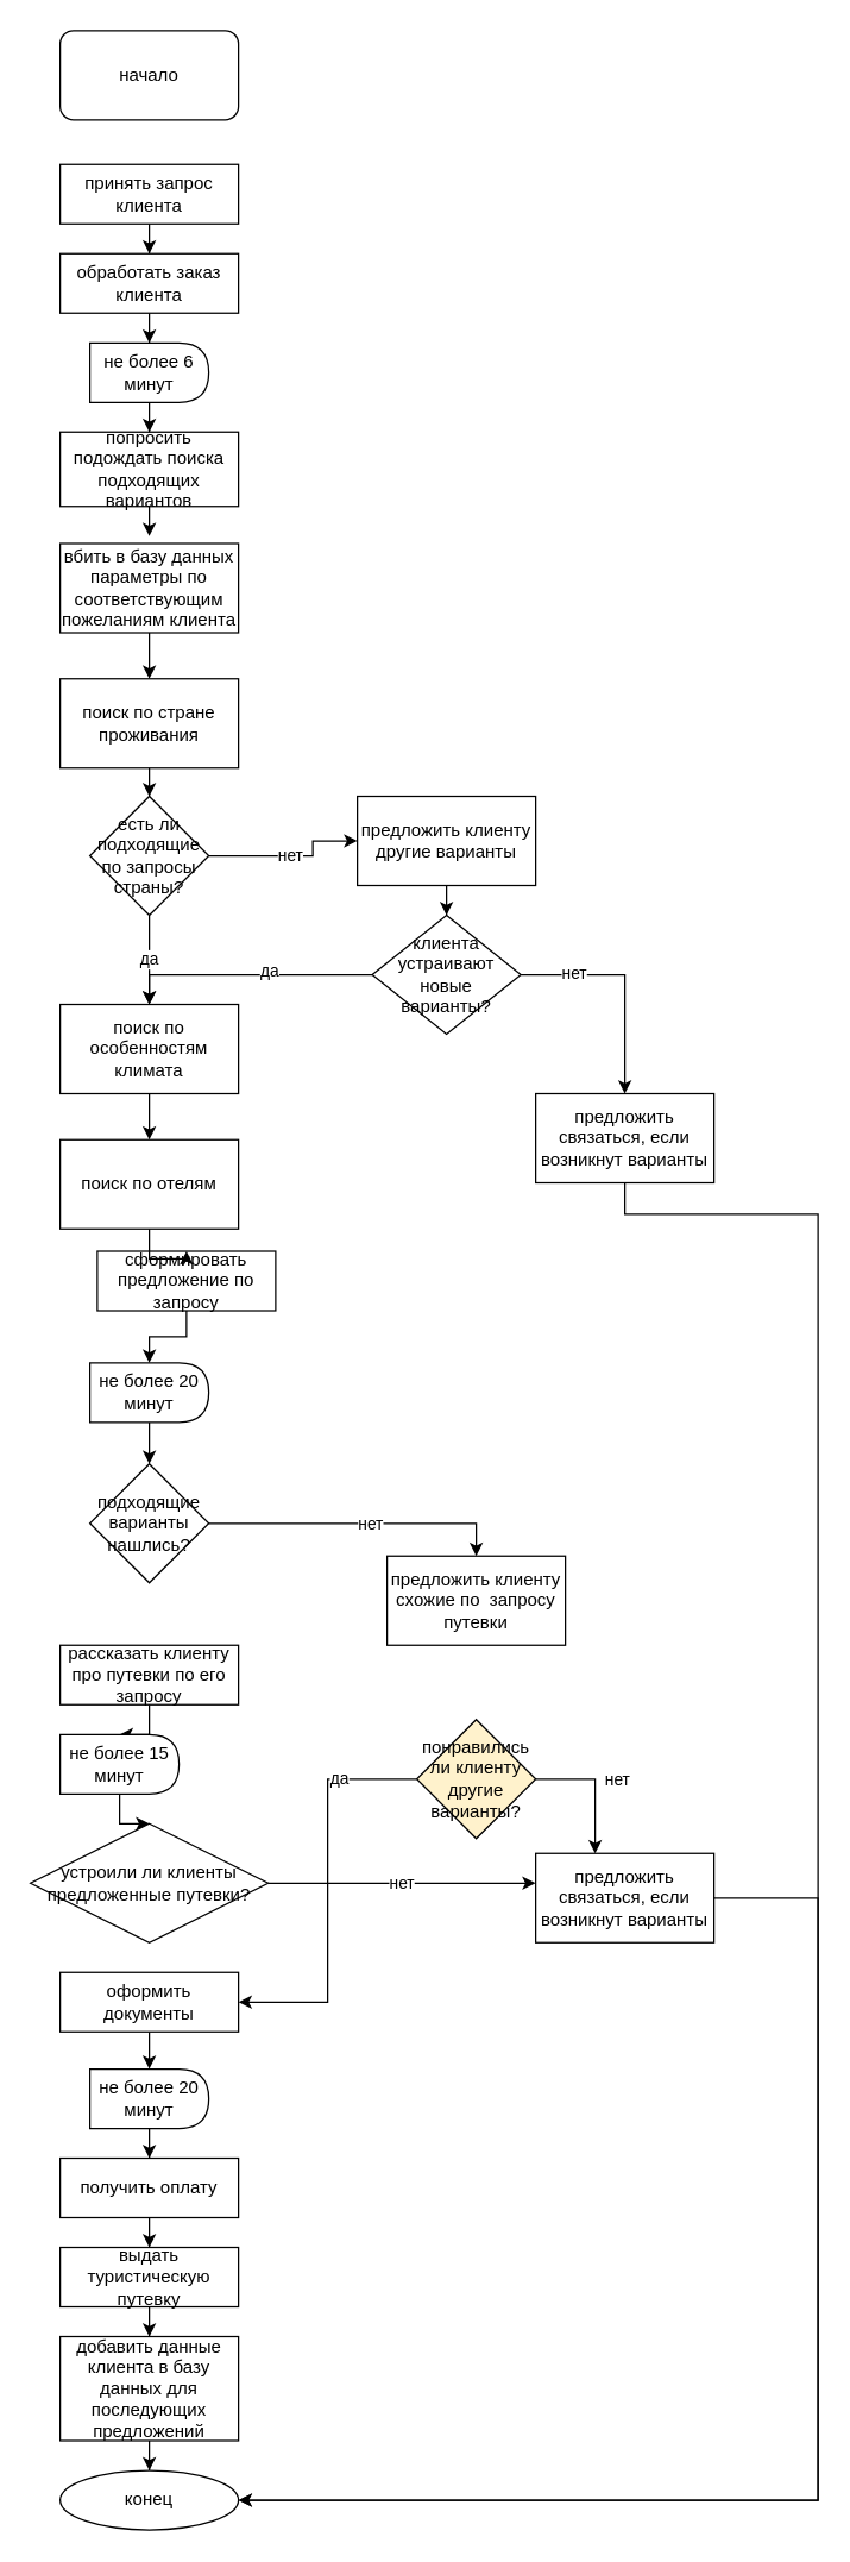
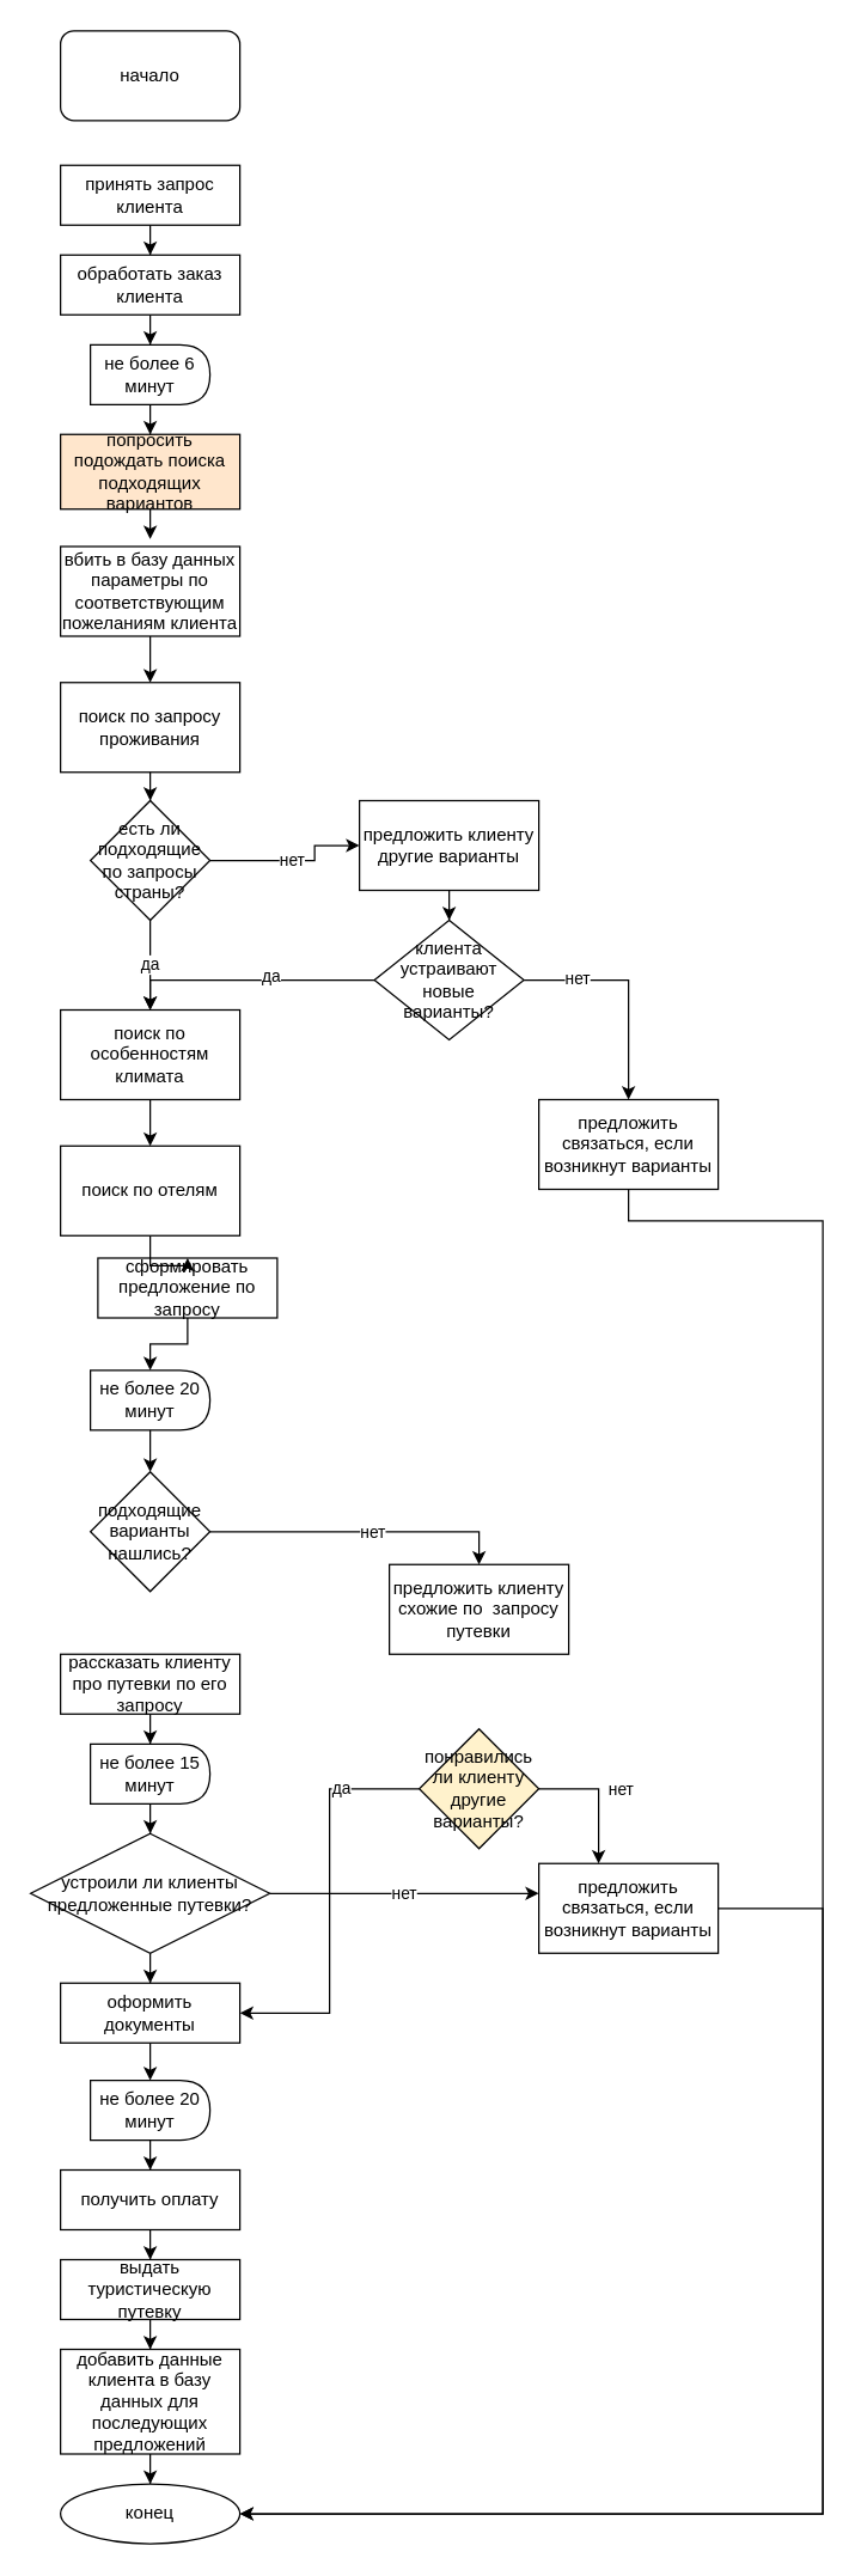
  <mxCell id="0" />
  <mxCell id="1" parent="0" />
  <mxCell id="2" value="начало" style="whiteSpace=wrap;html=1;rounded=1;" vertex="1" parent="1"><mxGeometry x="40" y="20" width="120" height="60" as="geometry" /></mxCell>
  <mxCell id="3" value="" style="edgeStyle=orthogonalEdgeStyle;rounded=0;orthogonalLoop=1;jettySize=auto;html=1;entryX=0.5;entryY=0;entryDx=0;entryDy=0;" edge="1" parent="1" source="4" target="6"><mxGeometry relative="1" as="geometry" /></mxCell>
  <mxCell id="4" value="принять запрос клиента" style="rounded=0;whiteSpace=wrap;html=1;" vertex="1" parent="1"><mxGeometry x="40" y="110" width="120" height="40" as="geometry" /></mxCell>
  <mxCell id="5" value="" style="edgeStyle=orthogonalEdgeStyle;rounded=0;orthogonalLoop=1;jettySize=auto;html=1;" edge="1" parent="1" source="6" target="29"><mxGeometry relative="1" as="geometry" /></mxCell>
  <mxCell id="6" value="обработать заказ клиента" style="rounded=0;whiteSpace=wrap;html=1;" vertex="1" parent="1"><mxGeometry x="40" y="170" width="120" height="40" as="geometry" /></mxCell>
  <mxCell id="7" value="сформировать предложение по запросу" style="rounded=0;whiteSpace=wrap;html=1;" vertex="1" parent="1"><mxGeometry x="65" y="841" width="120" height="40" as="geometry" /></mxCell>
  <mxCell id="8" value="" style="edgeStyle=orthogonalEdgeStyle;rounded=0;orthogonalLoop=1;jettySize=auto;html=1;entryX=0.5;entryY=0;entryDx=0;entryDy=0;" edge="1" parent="1" source="9" target="11"><mxGeometry relative="1" as="geometry"><mxPoint x="240" y="1471" as="targetPoint" /></mxGeometry></mxCell>
  <mxCell id="9" value="получить оплату" style="rounded=0;whiteSpace=wrap;html=1;" vertex="1" parent="1"><mxGeometry x="40" y="1451" width="120" height="40" as="geometry" /></mxCell>
  <mxCell id="10" value="" style="edgeStyle=orthogonalEdgeStyle;rounded=0;orthogonalLoop=1;jettySize=auto;html=1;entryX=0.5;entryY=0;entryDx=0;entryDy=0;" edge="1" parent="1" source="11" target="22"><mxGeometry relative="1" as="geometry"><mxPoint x="240" y="1531" as="targetPoint" /></mxGeometry></mxCell>
  <mxCell id="11" value="выдать туристическую путевку" style="rounded=0;whiteSpace=wrap;html=1;" vertex="1" parent="1"><mxGeometry x="40" y="1511" width="120" height="40" as="geometry" /></mxCell>
  <mxCell id="12" value="" style="edgeStyle=orthogonalEdgeStyle;rounded=0;orthogonalLoop=1;jettySize=auto;html=1;" edge="1" parent="1" source="13" target="34"><mxGeometry relative="1" as="geometry" /></mxCell>
  <mxCell id="13" value="не более 20 минут" style="shape=delay;whiteSpace=wrap;html=1;" vertex="1" parent="1"><mxGeometry x="60" y="916" width="80" height="40" as="geometry" /></mxCell>
  <mxCell id="14" value="" style="edgeStyle=orthogonalEdgeStyle;rounded=0;orthogonalLoop=1;jettySize=auto;html=1;entryX=0.5;entryY=0;entryDx=0;entryDy=0;" edge="1" parent="1" source="15"><mxGeometry relative="1" as="geometry"><mxPoint x="100" y="360" as="targetPoint" /></mxGeometry></mxCell>
- <mxCell id="15" value="попросить подождать поиска подходящих вариантов" style="rounded=0;whiteSpace=wrap;html=1;" vertex="1" parent="1"><mxGeometry x="40" y="290" width="120" height="50" as="geometry" /></mxCell>
+ <mxCell id="15" value="попросить подождать поиска подходящих вариантов" style="rounded=0;whiteSpace=wrap;html=1;fillColor=#ffe6cc;" vertex="1" parent="1"><mxGeometry x="40" y="290" width="120" height="50" as="geometry" /></mxCell>
  <mxCell id="16" value="" style="edgeStyle=orthogonalEdgeStyle;rounded=0;orthogonalLoop=1;jettySize=auto;html=1;" edge="1" parent="1" source="17" target="19"><mxGeometry relative="1" as="geometry"><mxPoint x="240" y="1126" as="targetPoint" /></mxGeometry></mxCell>
  <mxCell id="17" value="рассказать клиенту про путевки по его запросу" style="rounded=0;whiteSpace=wrap;html=1;" vertex="1" parent="1"><mxGeometry x="40" y="1106" width="120" height="40" as="geometry" /></mxCell>
  <mxCell id="18" value="" style="edgeStyle=orthogonalEdgeStyle;rounded=0;orthogonalLoop=1;jettySize=auto;html=1;" edge="1" parent="1" source="19" target="62"><mxGeometry relative="1" as="geometry" /></mxCell>
- <mxCell id="19" value="не более 15 минут" style="shape=delay;whiteSpace=wrap;html=1;" vertex="1" parent="1"><mxGeometry x="40" y="1166" width="80" height="40" as="geometry" /></mxCell>
+ <mxCell id="19" value="не более 15 минут" style="shape=delay;whiteSpace=wrap;html=1;" vertex="1" parent="1"><mxGeometry x="60" y="1166" width="80" height="40" as="geometry" /></mxCell>
  <mxCell id="20" value="конец" style="ellipse;whiteSpace=wrap;html=1;" vertex="1" parent="1"><mxGeometry x="40" y="1661" width="120" height="40" as="geometry" /></mxCell>
  <mxCell id="21" value="" style="edgeStyle=orthogonalEdgeStyle;rounded=0;orthogonalLoop=1;jettySize=auto;html=1;" edge="1" parent="1" source="22" target="20"><mxGeometry relative="1" as="geometry" /></mxCell>
  <mxCell id="22" value="добавить данные клиента в базу данных для последующих предложений" style="rounded=0;whiteSpace=wrap;html=1;" vertex="1" parent="1"><mxGeometry x="40" y="1571" width="120" height="70" as="geometry" /></mxCell>
  <mxCell id="23" value="" style="edgeStyle=orthogonalEdgeStyle;rounded=0;orthogonalLoop=1;jettySize=auto;html=1;" edge="1" parent="1" source="24" target="26"><mxGeometry relative="1" as="geometry" /></mxCell>
  <mxCell id="24" value="оформить документы" style="rounded=0;whiteSpace=wrap;html=1;" vertex="1" parent="1"><mxGeometry x="40" y="1326" width="120" height="40" as="geometry" /></mxCell>
  <mxCell id="25" value="" style="edgeStyle=orthogonalEdgeStyle;rounded=0;orthogonalLoop=1;jettySize=auto;html=1;" edge="1" parent="1" source="26" target="9"><mxGeometry relative="1" as="geometry" /></mxCell>
  <mxCell id="26" value="не более 20 минут" style="shape=delay;whiteSpace=wrap;html=1;" vertex="1" parent="1"><mxGeometry x="60" y="1391" width="80" height="40" as="geometry" /></mxCell>
  <mxCell id="27" value="" style="endArrow=classic;html=1;rounded=0;exitX=0.5;exitY=1;exitDx=0;exitDy=0;entryX=0.5;entryY=0;entryDx=0;entryDy=0;edgeStyle=orthogonalEdgeStyle;" edge="1" parent="1" source="7" target="13"><mxGeometry width="50" height="50" relative="1" as="geometry"><mxPoint x="130" y="1070" as="sourcePoint" /><mxPoint x="180" y="1020" as="targetPoint" /></mxGeometry></mxCell>
  <mxCell id="28" value="" style="edgeStyle=orthogonalEdgeStyle;rounded=0;orthogonalLoop=1;jettySize=auto;html=1;entryX=0.5;entryY=0;entryDx=0;entryDy=0;" edge="1" parent="1" source="29" target="15"><mxGeometry relative="1" as="geometry"><mxPoint x="220" y="250" as="targetPoint" /></mxGeometry></mxCell>
  <mxCell id="29" value="не более 6 минут" style="shape=delay;whiteSpace=wrap;html=1;" vertex="1" parent="1"><mxGeometry x="60" y="230" width="80" height="40" as="geometry" /></mxCell>
  <mxCell id="30" value="" style="edgeStyle=orthogonalEdgeStyle;rounded=0;orthogonalLoop=1;jettySize=auto;html=1;entryX=0.5;entryY=0;entryDx=0;entryDy=0;" edge="1" parent="1" source="31" target="37"><mxGeometry relative="1" as="geometry" /></mxCell>
  <mxCell id="31" value="вбить в базу данных параметры по соответствующим пожеланиям клиента" style="rounded=0;whiteSpace=wrap;html=1;" vertex="1" parent="1"><mxGeometry x="40" y="365" width="120" height="60" as="geometry" /></mxCell>
  <mxCell id="32" value="" style="edgeStyle=orthogonalEdgeStyle;rounded=0;orthogonalLoop=1;jettySize=auto;html=1;entryX=0.5;entryY=0;entryDx=0;entryDy=0;" edge="1" parent="1" source="34" target="35"><mxGeometry relative="1" as="geometry" /></mxCell>
  <mxCell id="33" value="нет" style="edgeLabel;html=1;align=center;verticalAlign=middle;resizable=0;points=[];" vertex="1" connectable="0" parent="32"><mxGeometry x="0.069" relative="1" as="geometry"><mxPoint as="offset" /></mxGeometry></mxCell>
  <mxCell id="34" value="подходящие варианты нашлись?" style="rhombus;whiteSpace=wrap;html=1;" vertex="1" parent="1"><mxGeometry x="60" y="984" width="80" height="80" as="geometry" /></mxCell>
  <mxCell id="35" value="предложить клиенту схожие по&amp;nbsp; запросу путевки" style="whiteSpace=wrap;html=1;" vertex="1" parent="1"><mxGeometry x="260" y="1046" width="120" height="60" as="geometry" /></mxCell>
  <mxCell id="36" value="" style="edgeStyle=orthogonalEdgeStyle;rounded=0;orthogonalLoop=1;jettySize=auto;html=1;" edge="1" parent="1" source="37" target="44"><mxGeometry relative="1" as="geometry" /></mxCell>
- <mxCell id="37" value="поиск по стране проживания" style="whiteSpace=wrap;html=1;" vertex="1" parent="1"><mxGeometry x="40" y="456" width="120" height="60" as="geometry" /></mxCell>
+ <mxCell id="37" value="поиск по запросу проживания" style="whiteSpace=wrap;html=1;" vertex="1" parent="1"><mxGeometry x="40" y="456" width="120" height="60" as="geometry" /></mxCell>
  <mxCell id="38" value="" style="edgeStyle=orthogonalEdgeStyle;rounded=0;orthogonalLoop=1;jettySize=auto;html=1;" edge="1" parent="1" source="39" target="41"><mxGeometry relative="1" as="geometry" /></mxCell>
  <mxCell id="39" value="поиск по особенностям климата" style="whiteSpace=wrap;html=1;" vertex="1" parent="1"><mxGeometry x="40" y="675" width="120" height="60" as="geometry" /></mxCell>
  <mxCell id="40" value="" style="edgeStyle=orthogonalEdgeStyle;rounded=0;orthogonalLoop=1;jettySize=auto;html=1;entryX=0.5;entryY=0;entryDx=0;entryDy=0;" edge="1" parent="1" source="41" target="7"><mxGeometry relative="1" as="geometry"><mxPoint x="240" y="796" as="targetPoint" /></mxGeometry></mxCell>
  <mxCell id="41" value="поиск по отелям" style="whiteSpace=wrap;html=1;" vertex="1" parent="1"><mxGeometry x="40" y="766" width="120" height="60" as="geometry" /></mxCell>
  <mxCell id="42" value="нет" style="edgeStyle=orthogonalEdgeStyle;rounded=0;orthogonalLoop=1;jettySize=auto;html=1;entryX=0;entryY=0.5;entryDx=0;entryDy=0;exitX=1;exitY=0.5;exitDx=0;exitDy=0;" edge="1" parent="1" source="44" target="46"><mxGeometry relative="1" as="geometry"><mxPoint x="150" y="575" as="sourcePoint" /><Array as="points"><mxPoint x="210" y="575" /><mxPoint x="210" y="565" /></Array></mxGeometry></mxCell>
  <mxCell id="43" value="да" style="edgeStyle=orthogonalEdgeStyle;rounded=0;orthogonalLoop=1;jettySize=auto;html=1;" edge="1" parent="1" source="44" target="39"><mxGeometry relative="1" as="geometry" /></mxCell>
  <mxCell id="44" value="есть ли подходящие по запросы страны?" style="rhombus;whiteSpace=wrap;html=1;" vertex="1" parent="1"><mxGeometry x="60" y="535" width="80" height="80" as="geometry" /></mxCell>
  <mxCell id="45" value="" style="edgeStyle=orthogonalEdgeStyle;rounded=0;orthogonalLoop=1;jettySize=auto;html=1;" edge="1" parent="1" source="46" target="51"><mxGeometry relative="1" as="geometry" /></mxCell>
  <mxCell id="46" value="предложить клиенту другие варианты" style="whiteSpace=wrap;html=1;" vertex="1" parent="1"><mxGeometry x="240" y="535" width="120" height="60" as="geometry" /></mxCell>
  <mxCell id="47" value="" style="edgeStyle=orthogonalEdgeStyle;rounded=0;orthogonalLoop=1;jettySize=auto;html=1;entryX=0.5;entryY=0;entryDx=0;entryDy=0;" edge="1" parent="1" source="51" target="39"><mxGeometry relative="1" as="geometry" /></mxCell>
  <mxCell id="48" value="да" style="edgeLabel;html=1;align=center;verticalAlign=middle;resizable=0;points=[];" vertex="1" connectable="0" parent="47"><mxGeometry x="0.189" y="-3" relative="1" as="geometry"><mxPoint x="31" as="offset" /></mxGeometry></mxCell>
  <mxCell id="49" value="" style="edgeStyle=orthogonalEdgeStyle;rounded=0;orthogonalLoop=1;jettySize=auto;html=1;exitX=1;exitY=0.5;exitDx=0;exitDy=0;" edge="1" parent="1" source="51" target="52"><mxGeometry relative="1" as="geometry" /></mxCell>
  <mxCell id="50" value="нет" style="edgeLabel;html=1;align=center;verticalAlign=middle;resizable=0;points=[];" vertex="1" connectable="0" parent="49"><mxGeometry x="-0.537" y="2" relative="1" as="geometry"><mxPoint as="offset" /></mxGeometry></mxCell>
  <mxCell id="51" value="клиента устраивают новые варианты?" style="rhombus;whiteSpace=wrap;html=1;" vertex="1" parent="1"><mxGeometry x="250" y="615" width="100" height="80" as="geometry" /></mxCell>
  <mxCell id="52" value="предложить связаться, если возникнут варианты" style="rounded=0;whiteSpace=wrap;html=1;" vertex="1" parent="1"><mxGeometry x="360" y="735" width="120" height="60" as="geometry" /></mxCell>
  <mxCell id="53" style="edgeStyle=orthogonalEdgeStyle;rounded=0;orthogonalLoop=1;jettySize=auto;html=1;exitX=0.5;exitY=1;exitDx=0;exitDy=0;" edge="1" parent="1" source="37" target="37"><mxGeometry relative="1" as="geometry" /></mxCell>
  <mxCell id="54" value="" style="edgeStyle=orthogonalEdgeStyle;rounded=0;orthogonalLoop=1;jettySize=auto;html=1;exitX=1;exitY=0.5;exitDx=0;exitDy=0;" edge="1" parent="1" source="58" target="59"><mxGeometry relative="1" as="geometry"><mxPoint x="370" y="1196" as="sourcePoint" /><Array as="points"><mxPoint x="400" y="1196" /></Array></mxGeometry></mxCell>
  <mxCell id="55" value="нет" style="edgeLabel;html=1;align=center;verticalAlign=middle;resizable=0;points=[];" vertex="1" connectable="0" parent="54"><mxGeometry x="-0.165" y="-5" relative="1" as="geometry"><mxPoint x="16" y="-5" as="offset" /></mxGeometry></mxCell>
  <mxCell id="56" value="" style="edgeStyle=orthogonalEdgeStyle;rounded=0;orthogonalLoop=1;jettySize=auto;html=1;entryX=1;entryY=0.5;entryDx=0;entryDy=0;" edge="1" parent="1" source="58" target="24"><mxGeometry relative="1" as="geometry"><Array as="points"><mxPoint x="220" y="1196" /><mxPoint x="220" y="1346" /></Array></mxGeometry></mxCell>
  <mxCell id="57" value="да" style="edgeLabel;html=1;align=center;verticalAlign=middle;resizable=0;points=[];" vertex="1" connectable="0" parent="56"><mxGeometry x="-0.617" y="-1" relative="1" as="geometry"><mxPoint x="-1" as="offset" /></mxGeometry></mxCell>
  <mxCell id="58" value="понравились ли клиенту другие варианты?" style="rhombus;whiteSpace=wrap;html=1;fillColor=#fff2cc;" vertex="1" parent="1"><mxGeometry x="280" y="1156" width="80" height="80" as="geometry" /></mxCell>
  <mxCell id="59" value="предложить связаться, если возникнут варианты" style="rounded=0;whiteSpace=wrap;html=1;" vertex="1" parent="1"><mxGeometry x="360" y="1246" width="120" height="60" as="geometry" /></mxCell>
  <mxCell id="60" value="нет" style="edgeStyle=orthogonalEdgeStyle;rounded=0;orthogonalLoop=1;jettySize=auto;html=1;" edge="1" parent="1" source="62" target="59"><mxGeometry relative="1" as="geometry"><Array as="points"><mxPoint x="380" y="1266" /><mxPoint x="380" y="1266" /></Array></mxGeometry></mxCell>
+ <mxCell id="61" value="" style="edgeStyle=orthogonalEdgeStyle;rounded=0;orthogonalLoop=1;jettySize=auto;html=1;" edge="1" parent="1" source="62" target="24"><mxGeometry relative="1" as="geometry"><mxPoint x="-60" y="1266" as="targetPoint" /></mxGeometry></mxCell>
  <mxCell id="62" value="устроили ли клиенты предложенные путевки?" style="rhombus;whiteSpace=wrap;html=1;" vertex="1" parent="1"><mxGeometry x="20" y="1226" width="160" height="80" as="geometry" /></mxCell>
  <mxCell id="63" value="" style="endArrow=classic;html=1;rounded=0;edgeStyle=orthogonalEdgeStyle;entryX=1;entryY=0.5;entryDx=0;entryDy=0;exitX=1;exitY=0.5;exitDx=0;exitDy=0;" edge="1" parent="1" source="59" target="20"><mxGeometry width="50" height="50" relative="1" as="geometry"><mxPoint x="230" y="1436" as="sourcePoint" /><mxPoint x="280" y="1386" as="targetPoint" /><Array as="points"><mxPoint x="550" y="1276" /><mxPoint x="550" y="1681" /></Array></mxGeometry></mxCell>
  <mxCell id="64" value="" style="endArrow=classic;html=1;rounded=0;edgeStyle=orthogonalEdgeStyle;entryX=1;entryY=0.5;entryDx=0;entryDy=0;exitX=0.5;exitY=1;exitDx=0;exitDy=0;" edge="1" parent="1" source="52" target="20"><mxGeometry width="50" height="50" relative="1" as="geometry"><mxPoint x="490" y="1286" as="sourcePoint" /><mxPoint x="170" y="1691" as="targetPoint" /><Array as="points"><mxPoint x="420" y="816" /><mxPoint x="550" y="816" /><mxPoint x="550" y="1681" /></Array></mxGeometry></mxCell>
